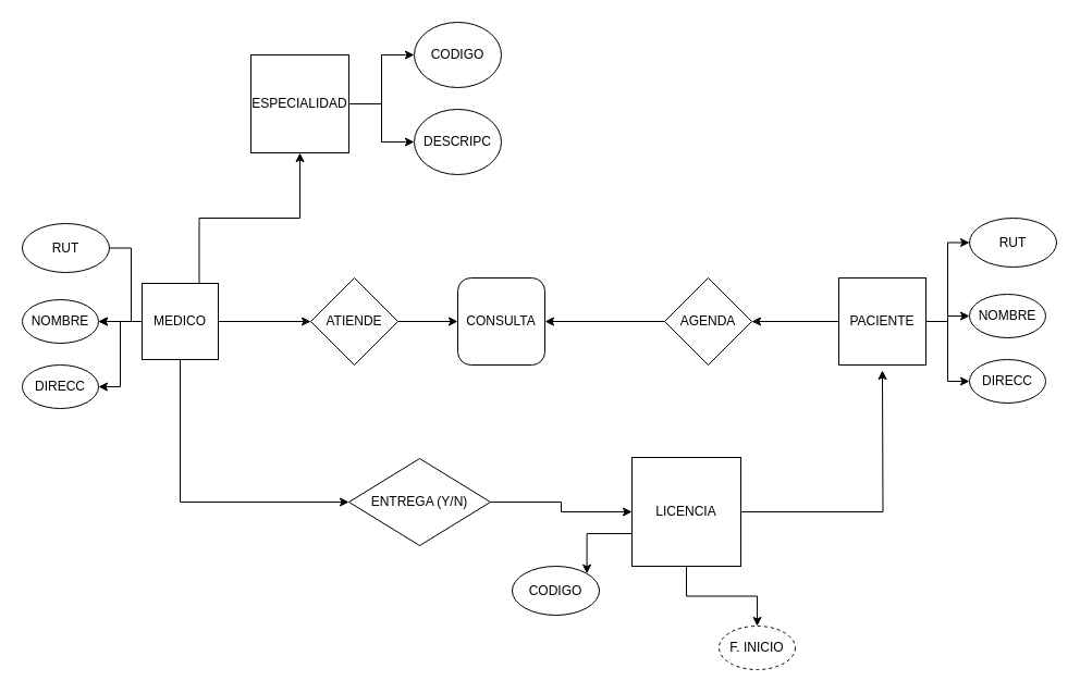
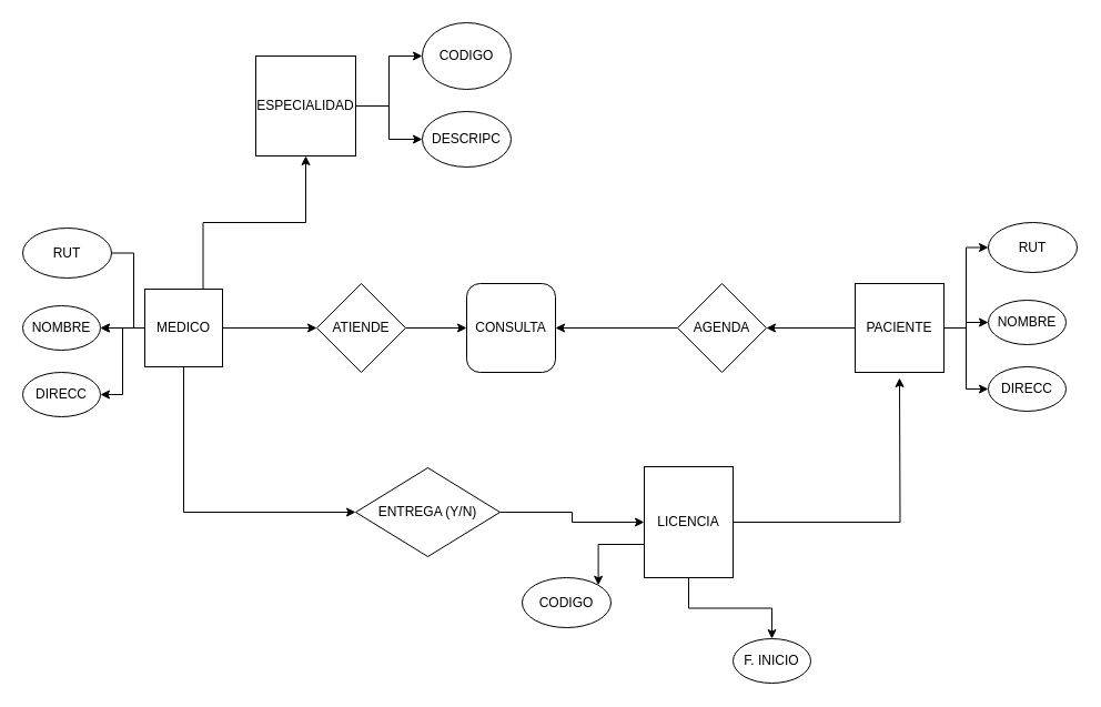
  <mxCell id="0" />
  <mxCell id="1" parent="0" />
  <mxCell id="2" style="edgeStyle=orthogonalEdgeStyle;rounded=0;orthogonalLoop=1;jettySize=auto;html=1;exitX=1;exitY=0.5;exitDx=0;exitDy=0;entryX=0;entryY=0.5;entryDx=0;entryDy=0;" edge="1" parent="1" source="8" target="10"><mxGeometry relative="1" as="geometry" /></mxCell>
  <mxCell id="3" style="edgeStyle=orthogonalEdgeStyle;rounded=0;orthogonalLoop=1;jettySize=auto;html=1;exitX=0.5;exitY=1;exitDx=0;exitDy=0;entryX=0;entryY=0.5;entryDx=0;entryDy=0;" edge="1" parent="1" source="8" target="20"><mxGeometry relative="1" as="geometry" /></mxCell>
  <mxCell id="4" style="edgeStyle=orthogonalEdgeStyle;rounded=0;orthogonalLoop=1;jettySize=auto;html=1;exitX=0.75;exitY=0;exitDx=0;exitDy=0;entryX=0.5;entryY=1;entryDx=0;entryDy=0;" edge="1" parent="1" source="8" target="27"><mxGeometry relative="1" as="geometry" /></mxCell>
  <mxCell id="5" style="edgeStyle=orthogonalEdgeStyle;rounded=0;orthogonalLoop=1;jettySize=auto;html=1;entryX=1;entryY=0.5;entryDx=0;entryDy=0;" edge="1" parent="1" source="8" target="32"><mxGeometry relative="1" as="geometry"><Array as="points"><mxPoint x="110" y="295" /><mxPoint x="110" y="355" /></Array></mxGeometry></mxCell>
  <mxCell id="6" style="edgeStyle=orthogonalEdgeStyle;rounded=0;orthogonalLoop=1;jettySize=auto;html=1;entryX=1;entryY=0.5;entryDx=0;entryDy=0;exitX=1;exitY=0.5;exitDx=0;exitDy=0;" edge="1" parent="1" source="30" target="31"><mxGeometry relative="1" as="geometry"><Array as="points"><mxPoint x="120" y="228" /><mxPoint x="120" y="295" /></Array></mxGeometry></mxCell>
  <mxCell id="7" value="" style="edgeStyle=orthogonalEdgeStyle;rounded=0;orthogonalLoop=1;jettySize=auto;html=1;" edge="1" parent="1" source="8" target="31"><mxGeometry relative="1" as="geometry" /></mxCell>
  <mxCell id="8" value="MEDICO" style="whiteSpace=wrap;html=1;aspect=fixed;" vertex="1" parent="1"><mxGeometry x="130" y="260" width="70" height="70" as="geometry" /></mxCell>
  <mxCell id="9" style="edgeStyle=orthogonalEdgeStyle;rounded=0;orthogonalLoop=1;jettySize=auto;html=1;entryX=0;entryY=0.5;entryDx=0;entryDy=0;" edge="1" parent="1" source="10" target="11"><mxGeometry relative="1" as="geometry" /></mxCell>
  <mxCell id="10" value="ATIENDE" style="rhombus;whiteSpace=wrap;html=1;" vertex="1" parent="1"><mxGeometry x="285" y="255" width="80" height="80" as="geometry" /></mxCell>
  <mxCell id="11" value="CONSULTA" style="whiteSpace=wrap;html=1;aspect=fixed;rounded=1;" vertex="1" parent="1"><mxGeometry x="420" y="255" width="80" height="80" as="geometry" /></mxCell>
  <mxCell id="12" style="edgeStyle=orthogonalEdgeStyle;rounded=0;orthogonalLoop=1;jettySize=auto;html=1;" edge="1" parent="1" source="16" target="18"><mxGeometry relative="1" as="geometry" /></mxCell>
  <mxCell id="13" style="edgeStyle=orthogonalEdgeStyle;rounded=0;orthogonalLoop=1;jettySize=auto;html=1;exitX=1;exitY=0.5;exitDx=0;exitDy=0;entryX=0;entryY=0.5;entryDx=0;entryDy=0;" edge="1" parent="1" source="16" target="33"><mxGeometry relative="1" as="geometry"><Array as="points"><mxPoint x="870" y="295" /><mxPoint x="870" y="223" /></Array></mxGeometry></mxCell>
  <mxCell id="14" style="edgeStyle=orthogonalEdgeStyle;rounded=0;orthogonalLoop=1;jettySize=auto;html=1;entryX=0;entryY=0.5;entryDx=0;entryDy=0;" edge="1" parent="1" source="16" target="35"><mxGeometry relative="1" as="geometry" /></mxCell>
  <mxCell id="15" style="edgeStyle=orthogonalEdgeStyle;rounded=0;orthogonalLoop=1;jettySize=auto;html=1;" edge="1" parent="1" source="16" target="34"><mxGeometry relative="1" as="geometry" /></mxCell>
  <mxCell id="16" value="PACIENTE" style="whiteSpace=wrap;html=1;aspect=fixed;" vertex="1" parent="1"><mxGeometry x="770" y="255" width="80" height="80" as="geometry" /></mxCell>
  <mxCell id="17" style="edgeStyle=orthogonalEdgeStyle;rounded=0;orthogonalLoop=1;jettySize=auto;html=1;entryX=1;entryY=0.5;entryDx=0;entryDy=0;" edge="1" parent="1" source="18" target="11"><mxGeometry relative="1" as="geometry" /></mxCell>
  <mxCell id="18" value="AGENDA" style="rhombus;whiteSpace=wrap;html=1;" vertex="1" parent="1"><mxGeometry x="610" y="255" width="80" height="80" as="geometry" /></mxCell>
  <mxCell id="19" style="edgeStyle=orthogonalEdgeStyle;rounded=0;orthogonalLoop=1;jettySize=auto;html=1;entryX=0;entryY=0.5;entryDx=0;entryDy=0;" edge="1" parent="1" source="20" target="24"><mxGeometry relative="1" as="geometry" /></mxCell>
  <mxCell id="20" value="ENTREGA (Y/N)" style="rhombus;whiteSpace=wrap;html=1;" vertex="1" parent="1"><mxGeometry x="320" y="421" width="130" height="80" as="geometry" /></mxCell>
  <mxCell id="21" style="edgeStyle=orthogonalEdgeStyle;rounded=0;orthogonalLoop=1;jettySize=auto;html=1;" edge="1" parent="1" source="24"><mxGeometry relative="1" as="geometry"><mxPoint x="810" y="340" as="targetPoint" /></mxGeometry></mxCell>
  <mxCell id="22" style="edgeStyle=orthogonalEdgeStyle;rounded=0;orthogonalLoop=1;jettySize=auto;html=1;entryX=1;entryY=0;entryDx=0;entryDy=0;" edge="1" parent="1" source="24" target="36"><mxGeometry relative="1" as="geometry"><Array as="points"><mxPoint x="539" y="490" /></Array></mxGeometry></mxCell>
  <mxCell id="23" style="edgeStyle=orthogonalEdgeStyle;rounded=0;orthogonalLoop=1;jettySize=auto;html=1;" edge="1" parent="1" source="24" target="37"><mxGeometry relative="1" as="geometry" /></mxCell>
- <mxCell id="24" value="LICENCIA" style="whiteSpace=wrap;html=1;aspect=fixed;" vertex="1" parent="1"><mxGeometry x="580" y="420" width="100" height="100" as="geometry" /></mxCell>
+ <mxCell id="24" value="LICENCIA" style="whiteSpace=wrap;html=1;aspect=fixed;" vertex="1" parent="1"><mxGeometry x="580" y="420" width="80" height="100" as="geometry" /></mxCell>
  <mxCell id="25" style="edgeStyle=orthogonalEdgeStyle;rounded=0;orthogonalLoop=1;jettySize=auto;html=1;exitX=1;exitY=0.5;exitDx=0;exitDy=0;" edge="1" parent="1" source="27" target="29"><mxGeometry relative="1" as="geometry" /></mxCell>
  <mxCell id="26" style="edgeStyle=orthogonalEdgeStyle;rounded=0;orthogonalLoop=1;jettySize=auto;html=1;entryX=0;entryY=0.5;entryDx=0;entryDy=0;" edge="1" parent="1" source="27" target="28"><mxGeometry relative="1" as="geometry" /></mxCell>
  <mxCell id="27" value="ESPECIALIDAD" style="whiteSpace=wrap;html=1;aspect=fixed;" vertex="1" parent="1"><mxGeometry x="230" y="50" width="90" height="90" as="geometry" /></mxCell>
  <mxCell id="28" value="CODIGO" style="ellipse;whiteSpace=wrap;html=1;" vertex="1" parent="1"><mxGeometry x="380" y="20" width="80" height="60" as="geometry" /></mxCell>
- <mxCell id="29" value="DESCRIPC" style="ellipse;whiteSpace=wrap;html=1;" vertex="1" parent="1"><mxGeometry x="380" y="100" width="80" height="60" as="geometry" /></mxCell>
+ <mxCell id="29" value="DESCRIPC" style="ellipse;whiteSpace=wrap;html=1;" vertex="1" parent="1"><mxGeometry x="380" y="100" width="80" height="50" as="geometry" /></mxCell>
  <mxCell id="30" value="RUT" style="ellipse;whiteSpace=wrap;html=1;" vertex="1" parent="1"><mxGeometry x="20" y="205" width="80" height="45" as="geometry" /></mxCell>
  <mxCell id="31" value="NOMBRE" style="ellipse;whiteSpace=wrap;html=1;" vertex="1" parent="1"><mxGeometry x="20" y="275" width="70" height="40" as="geometry" /></mxCell>
  <mxCell id="32" value="DIRECC" style="ellipse;whiteSpace=wrap;html=1;" vertex="1" parent="1"><mxGeometry x="20" y="335" width="70" height="40" as="geometry" /></mxCell>
  <mxCell id="33" value="RUT" style="ellipse;whiteSpace=wrap;html=1;" vertex="1" parent="1"><mxGeometry x="890" y="200" width="80" height="45" as="geometry" /></mxCell>
  <mxCell id="34" value="NOMBRE" style="ellipse;whiteSpace=wrap;html=1;" vertex="1" parent="1"><mxGeometry x="890" y="270" width="70" height="40" as="geometry" /></mxCell>
  <mxCell id="35" value="DIRECC" style="ellipse;whiteSpace=wrap;html=1;" vertex="1" parent="1"><mxGeometry x="890" y="330" width="70" height="40" as="geometry" /></mxCell>
  <mxCell id="36" value="CODIGO" style="ellipse;whiteSpace=wrap;html=1;" vertex="1" parent="1"><mxGeometry x="470" y="520" width="80" height="45" as="geometry" /></mxCell>
- <mxCell id="37" value="F. INICIO" style="ellipse;whiteSpace=wrap;html=1;dashed=1;" vertex="1" parent="1"><mxGeometry x="660" y="575" width="70" height="40" as="geometry" /></mxCell>
+ <mxCell id="37" value="F. INICIO" style="ellipse;whiteSpace=wrap;html=1;" vertex="1" parent="1"><mxGeometry x="660" y="575" width="70" height="40" as="geometry" /></mxCell>
